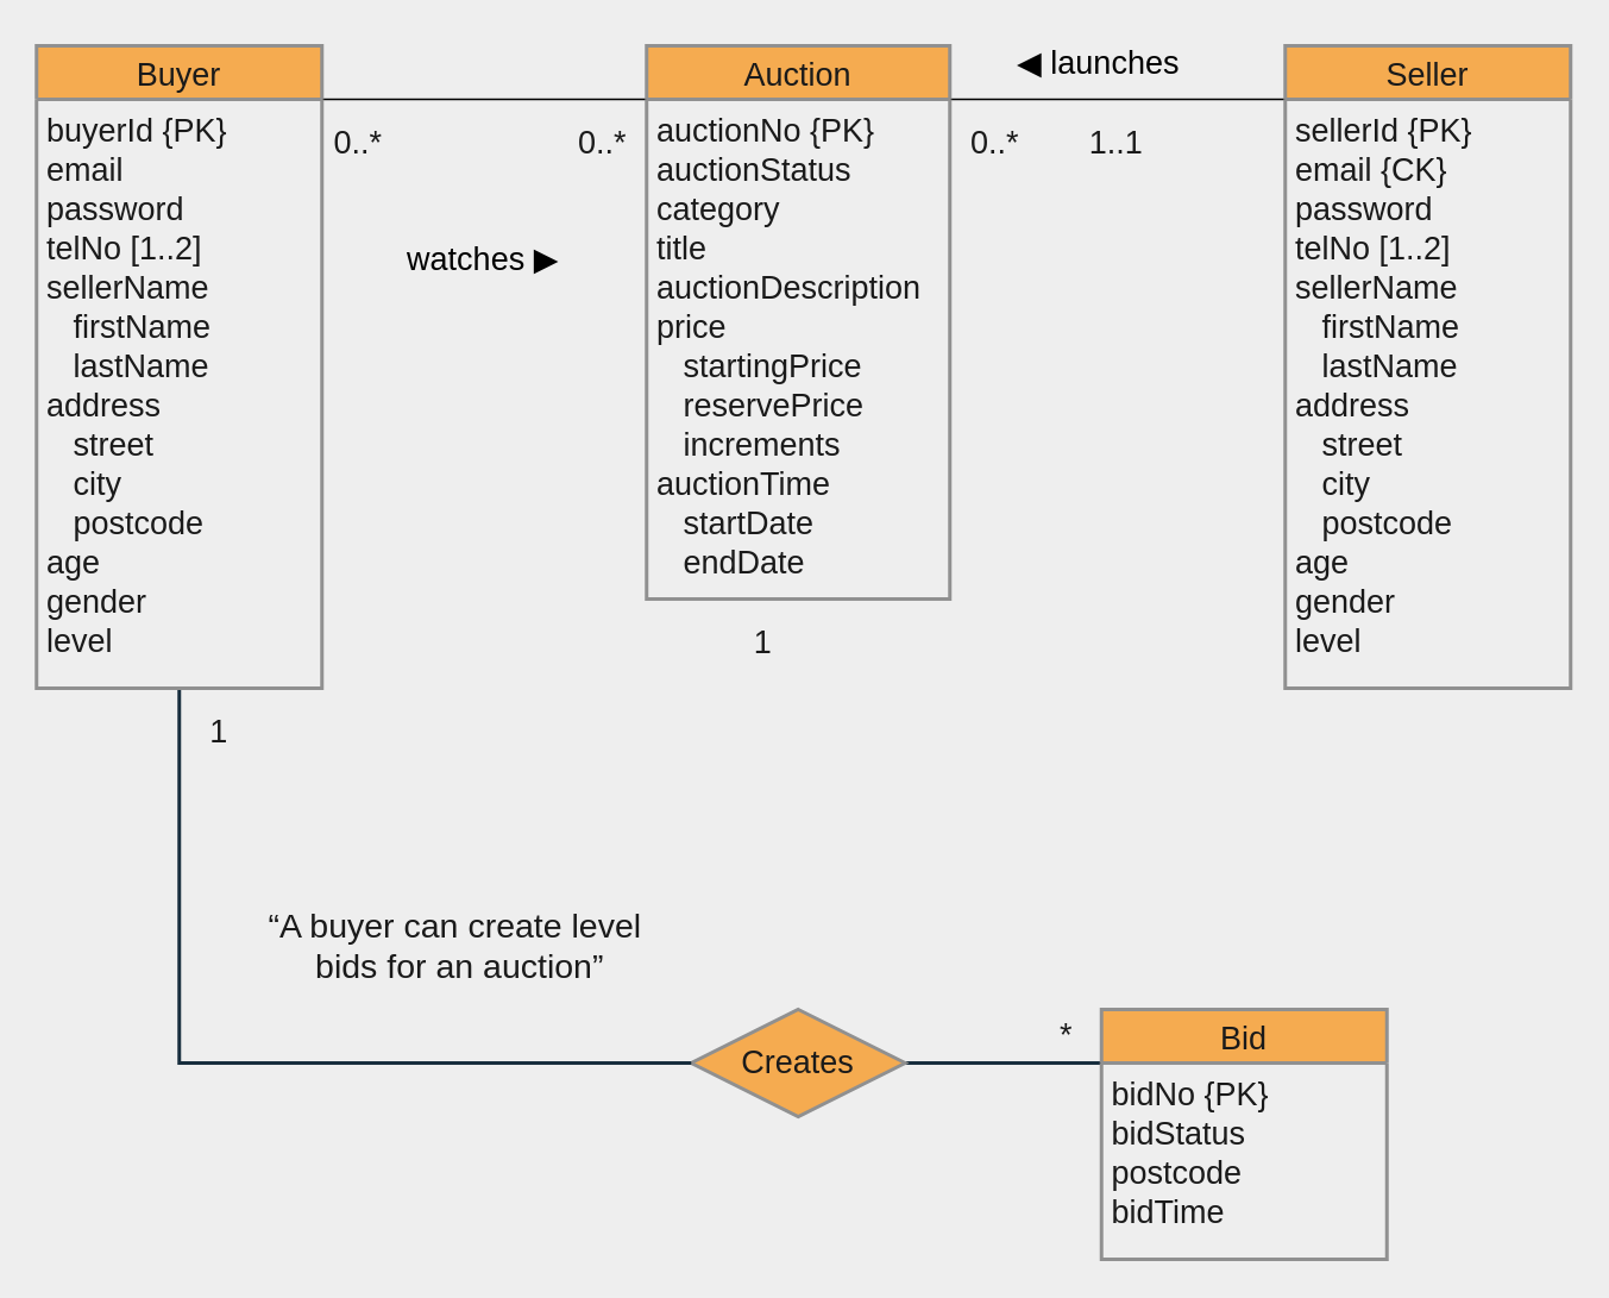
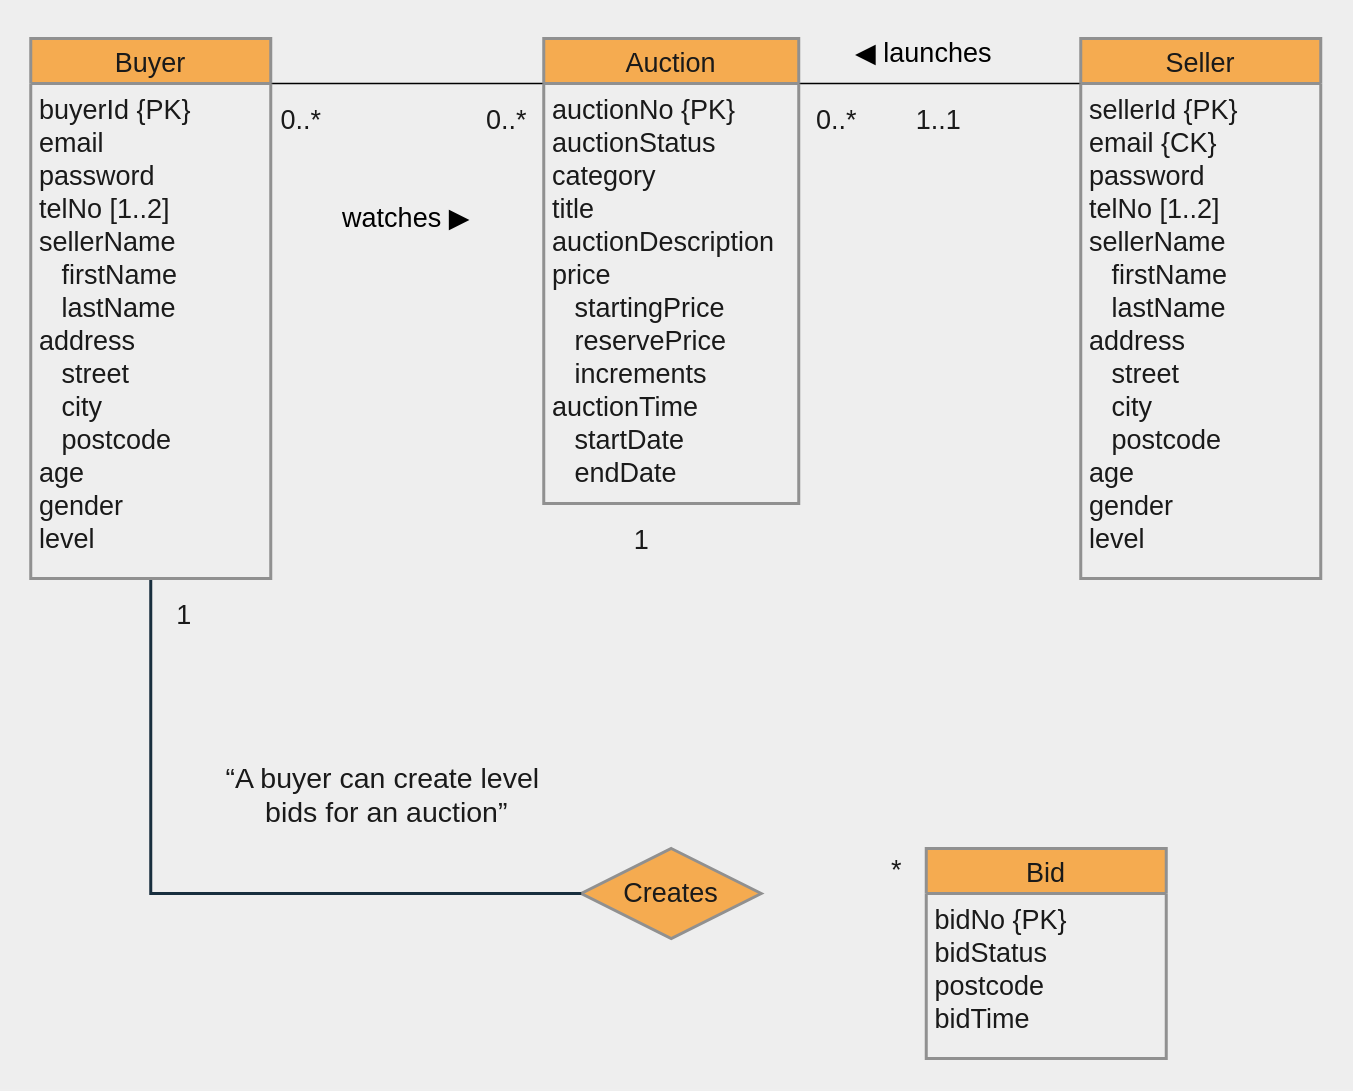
  <mxCell id="0" />
  <mxCell id="1" parent="0" />
- <mxCell id="2" style="edgeStyle=none;orthogonalLoop=1;jettySize=auto;html=1;exitX=1;exitY=0.5;exitDx=0;exitDy=0;entryX=0;entryY=0;entryDx=0;entryDy=0;startArrow=none;startFill=0;endArrow=none;endFill=0;strokeWidth=2;fontSize=18;strokeColor=#182E3E;fontColor=#1A1A1A;labelBackgroundColor=#EEEEEE;" parent="1" source="3" target="17" edge="1"><mxGeometry relative="1" as="geometry" /></mxCell>
  <mxCell id="3" value="Creates" style="shape=rhombus;perimeter=rhombusPerimeter;whiteSpace=wrap;html=1;align=center;strokeColor=#909090;strokeWidth=2;fontSize=18;fillColor=#F5AB50;fontColor=#1A1A1A;" parent="1" vertex="1"><mxGeometry x="387" y="565" width="120" height="60" as="geometry" /></mxCell>
  <mxCell id="4" style="orthogonalLoop=1;jettySize=auto;html=1;exitX=0.5;exitY=1;exitDx=0;exitDy=0;entryX=0;entryY=0.5;entryDx=0;entryDy=0;startArrow=none;startFill=0;endArrow=none;endFill=0;strokeWidth=2;fontSize=18;strokeColor=#182E3E;fontColor=#1A1A1A;labelBackgroundColor=#EEEEEE;edgeStyle=orthogonalEdgeStyle;rounded=0;" parent="1" source="21" target="3" edge="1"><mxGeometry relative="1" as="geometry" /></mxCell>
  <mxCell id="5" value="1..1" style="text;html=1;align=center;verticalAlign=middle;resizable=0;points=[];autosize=1;fontSize=18;fontColor=#1A1A1A;" parent="1" vertex="1"><mxGeometry x="600" y="65" width="50" height="30" as="geometry" /></mxCell>
  <mxCell id="6" value="0..*" style="text;html=1;align=center;verticalAlign=middle;resizable=0;points=[];autosize=1;fontSize=18;fontColor=#1A1A1A;" parent="1" vertex="1"><mxGeometry x="537" y="65" width="40" height="30" as="geometry" /></mxCell>
  <mxCell id="7" value="1" style="text;html=1;align=center;verticalAlign=middle;resizable=0;points=[];autosize=1;fontSize=18;fontColor=#1A1A1A;" parent="1" vertex="1"><mxGeometry x="107" y="395" width="30" height="30" as="geometry" /></mxCell>
  <mxCell id="8" value="1" style="text;html=1;align=center;verticalAlign=middle;resizable=0;points=[];autosize=1;fontSize=18;fontColor=#1A1A1A;" parent="1" vertex="1"><mxGeometry x="412" y="345" width="30" height="30" as="geometry" /></mxCell>
  <mxCell id="9" value="*" style="text;html=1;align=center;verticalAlign=middle;resizable=0;points=[];autosize=1;fontSize=18;fontColor=#1A1A1A;" parent="1" vertex="1"><mxGeometry x="587" y="565" width="20" height="30" as="geometry" /></mxCell>
  <mxCell id="10" value="&lt;div style=&quot;font-size: 19px&quot;&gt;&lt;font style=&quot;font-size: 19px&quot;&gt;“A buyer can create level&amp;nbsp;&lt;/font&gt;&lt;/div&gt;&lt;div style=&quot;font-size: 19px&quot;&gt;&lt;font&gt;bids&amp;nbsp;&lt;/font&gt;&lt;span&gt;for an auction”&lt;/span&gt;&lt;/div&gt;" style="text;html=1;align=center;verticalAlign=middle;resizable=0;points=[];autosize=1;fontSize=18;fontColor=#1A1A1A;" parent="1" vertex="1"><mxGeometry x="127" y="505" width="260" height="50" as="geometry" /></mxCell>
  <mxCell id="11" value="0..*" style="text;html=1;align=center;verticalAlign=middle;resizable=0;points=[];autosize=1;fontSize=18;fontColor=#1A1A1A;" parent="1" vertex="1"><mxGeometry x="317" y="65" width="40" height="30" as="geometry" /></mxCell>
  <mxCell id="12" value="0..*" style="text;html=1;align=center;verticalAlign=middle;resizable=0;points=[];autosize=1;fontSize=18;fontColor=#1A1A1A;" parent="1" vertex="1"><mxGeometry x="180" y="65" width="40" height="30" as="geometry" /></mxCell>
  <mxCell id="13" style="edgeStyle=orthogonalEdgeStyle;rounded=0;orthogonalLoop=1;jettySize=auto;html=1;exitX=1;exitY=0;exitDx=0;exitDy=0;entryX=0;entryY=0;entryDx=0;entryDy=0;endArrow=none;endFill=0;" parent="1" source="21" target="19" edge="1"><mxGeometry relative="1" as="geometry"><Array as="points"><mxPoint x="317" y="55" /><mxPoint x="317" y="55" /></Array></mxGeometry></mxCell>
  <mxCell id="14" value="watches ▶" style="text;html=1;align=center;verticalAlign=middle;resizable=0;points=[];autosize=1;fontSize=18;" parent="1" vertex="1"><mxGeometry x="220" y="130" width="100" height="30" as="geometry" /></mxCell>
  <mxCell id="15" style="rounded=0;orthogonalLoop=1;jettySize=auto;html=1;exitX=0;exitY=0;exitDx=0;exitDy=0;entryX=1;entryY=0;entryDx=0;entryDy=0;endArrow=none;endFill=0;" parent="1" source="23" target="19" edge="1"><mxGeometry relative="1" as="geometry" /></mxCell>
  <mxCell id="16" value="Bid" style="swimlane;childLayout=stackLayout;horizontal=1;startSize=30;horizontalStack=0;fontSize=18;fontStyle=0;strokeWidth=2;resizeParent=0;resizeLast=1;shadow=0;dashed=0;align=center;fillColor=#F5AB50;strokeColor=#909090;fontColor=#1A1A1A;" parent="1" vertex="1"><mxGeometry x="617" y="565" width="160" height="140" as="geometry" /></mxCell>
  <mxCell id="17" value="bidNo {PK}&#10;bidStatus&#10;postcode&#10;bidTime" style="align=left;strokeColor=none;fillColor=none;spacingLeft=4;fontSize=18;verticalAlign=top;resizable=0;rotatable=0;part=1;fontStyle=0;fontColor=#1A1A1A;" parent="16" vertex="1"><mxGeometry y="30" width="160" height="110" as="geometry" /></mxCell>
  <mxCell id="18" value="Auction" style="swimlane;childLayout=stackLayout;horizontal=1;startSize=30;horizontalStack=0;fontSize=18;fontStyle=0;strokeWidth=2;resizeParent=0;resizeLast=1;shadow=0;dashed=0;align=center;fillColor=#F5AB50;strokeColor=#909090;fontColor=#1A1A1A;" parent="1" vertex="1"><mxGeometry x="362" y="25" width="170" height="310" as="geometry" /></mxCell>
  <mxCell id="19" value="auctionNo {PK}&#10;auctionStatus&#10;category&#10;title&#10;auctionDescription&#10;price&#10;   startingPrice&#10;   reservePrice&#10;   increments&#10;auctionTime&#10;   startDate&#10;   endDate" style="align=left;strokeColor=none;fillColor=none;spacingLeft=4;fontSize=18;verticalAlign=top;resizable=0;rotatable=0;part=1;fontStyle=0;fontColor=#1A1A1A;" parent="18" vertex="1"><mxGeometry y="30" width="170" height="280" as="geometry" /></mxCell>
  <mxCell id="20" value="Buyer" style="swimlane;childLayout=stackLayout;horizontal=1;startSize=30;horizontalStack=0;fontSize=18;fontStyle=0;strokeWidth=2;resizeParent=0;resizeLast=1;shadow=0;dashed=0;align=center;fillColor=#F5AB50;strokeColor=#909090;fontColor=#1A1A1A;" parent="1" vertex="1"><mxGeometry x="20" y="25" width="160" height="360" as="geometry" /></mxCell>
  <mxCell id="21" value="buyerId {PK}&#10;email&#10;password&#10;telNo [1..2]&#10;sellerName&#10;   firstName&#10;   lastName&#10;address&#10;   street&#10;   city&#10;   postcode&#10;age&#10;gender&#10;level" style="align=left;strokeColor=none;fillColor=none;spacingLeft=4;fontSize=18;verticalAlign=top;resizable=0;rotatable=0;part=1;fontColor=#1A1A1A;" parent="20" vertex="1"><mxGeometry y="30" width="160" height="330" as="geometry" /></mxCell>
  <mxCell id="22" value="Seller" style="swimlane;childLayout=stackLayout;horizontal=1;startSize=30;horizontalStack=0;fontSize=18;fontStyle=0;strokeWidth=2;resizeParent=0;resizeLast=1;shadow=0;dashed=0;align=center;fillColor=#F5AB50;strokeColor=#909090;fontColor=#1A1A1A;" parent="1" vertex="1"><mxGeometry x="720" y="25" width="160" height="360" as="geometry" /></mxCell>
  <mxCell id="23" value="sellerId {PK}&#10;email {CK}&#10;password&#10;telNo [1..2]&#10;sellerName&#10;   firstName&#10;   lastName&#10;address&#10;   street&#10;   city&#10;   postcode&#10;age&#10;gender&#10;level" style="align=left;strokeColor=none;fillColor=none;spacingLeft=4;fontSize=18;verticalAlign=top;resizable=0;rotatable=0;part=1;fontColor=#1A1A1A;" parent="22" vertex="1"><mxGeometry y="30" width="160" height="330" as="geometry" /></mxCell>
  <mxCell id="24" value="◀ launches" style="text;html=1;align=center;verticalAlign=middle;resizable=0;points=[];autosize=1;fontSize=18;" parent="1" vertex="1"><mxGeometry x="560" y="20" width="110" height="30" as="geometry" /></mxCell>
